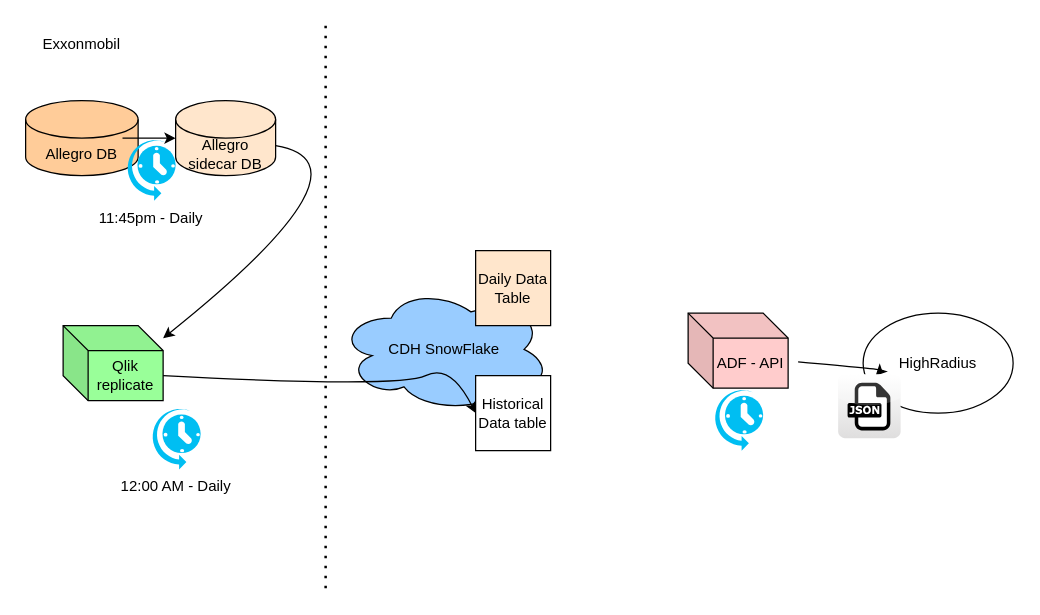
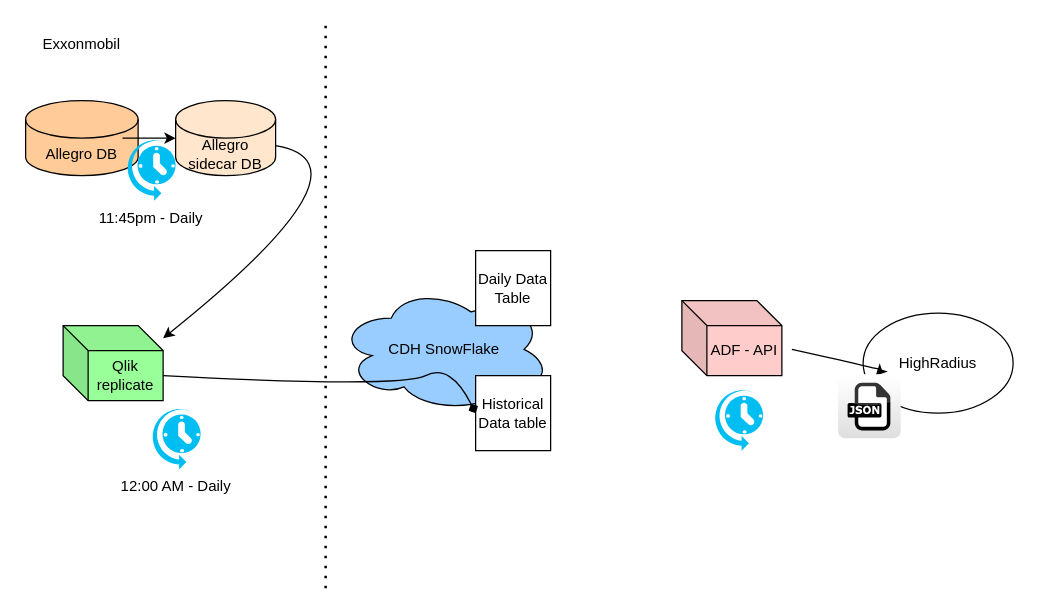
  <mxCell id="0" />
  <mxCell id="1" parent="0" />
  <mxCell id="2" value="Allegro DB" style="shape=cylinder3;whiteSpace=wrap;html=1;boundedLbl=1;backgroundOutline=1;size=15;fillColor=#FFCC99;" parent="1" vertex="1"><mxGeometry x="20" y="80" width="90" height="60" as="geometry" /></mxCell>
  <mxCell id="3" value="Allegro sidecar DB" style="shape=cylinder3;whiteSpace=wrap;html=1;boundedLbl=1;backgroundOutline=1;size=15;fillColor=#FFE6CC;" parent="1" vertex="1"><mxGeometry x="140" y="80" width="80" height="60" as="geometry" /></mxCell>
  <mxCell id="4" value="Qlik replicate" style="shape=cube;whiteSpace=wrap;html=1;boundedLbl=1;backgroundOutline=1;darkOpacity=0.05;darkOpacity2=0.1;fillColor=#99FF99;" parent="1" vertex="1"><mxGeometry x="50" y="260" width="80" height="60" as="geometry" /></mxCell>
  <mxCell id="5" value="CDH SnowFlake" style="ellipse;shape=cloud;whiteSpace=wrap;html=1;fillColor=#99CCFF;" parent="1" vertex="1"><mxGeometry x="270" y="229" width="170" height="100" as="geometry" /></mxCell>
- <mxCell id="6" value="Daily Data Table" style="whiteSpace=wrap;html=1;aspect=fixed;fillColor=#ffe6cc;" parent="1" vertex="1"><mxGeometry x="380" y="200" width="60" height="60" as="geometry" /></mxCell>
+ <mxCell id="6" value="Daily Data Table" style="whiteSpace=wrap;html=1;aspect=fixed;" parent="1" vertex="1"><mxGeometry x="380" y="200" width="60" height="60" as="geometry" /></mxCell>
  <mxCell id="7" value="Historical Data table" style="whiteSpace=wrap;html=1;aspect=fixed;" parent="1" vertex="1"><mxGeometry x="380" y="300" width="60" height="60" as="geometry" /></mxCell>
- <mxCell id="8" value="ADF - API" style="shape=cube;whiteSpace=wrap;html=1;boundedLbl=1;backgroundOutline=1;darkOpacity=0.05;darkOpacity2=0.1;fillColor=#FFCCCC;" parent="1" vertex="1"><mxGeometry x="550" y="250" width="80" height="60" as="geometry" /></mxCell>
+ <mxCell id="8" value="ADF - API" style="shape=cube;whiteSpace=wrap;html=1;boundedLbl=1;backgroundOutline=1;darkOpacity=0.05;darkOpacity2=0.1;fillColor=#FFCCCC;" parent="1" vertex="1"><mxGeometry x="545" y="240" width="80" height="60" as="geometry" /></mxCell>
  <mxCell id="9" value="HighRadius" style="ellipse;whiteSpace=wrap;html=1;" parent="1" vertex="1"><mxGeometry x="690" y="250" width="120" height="80" as="geometry" /></mxCell>
- <mxCell id="10" value="" style="curved=1;endArrow=classic;html=1;rounded=0;exitX=0;exitY=0;exitDx=80;exitDy=40;exitPerimeter=0;entryX=0;entryY=0.5;entryDx=0;entryDy=0;" parent="1" source="4" target="7" edge="1"><mxGeometry width="50" height="50" relative="1" as="geometry"><mxPoint x="137" y="304" as="sourcePoint" /><mxPoint x="435" y="210" as="targetPoint" /><Array as="points"><mxPoint x="320" y="310" /><mxPoint x="360" y="290" /></Array></mxGeometry></mxCell>
+ <mxCell id="10" value="" style="curved=1;endArrow=diamond;html=1;rounded=0;exitX=0;exitY=0;exitDx=80;exitDy=40;exitPerimeter=0;entryX=0;entryY=0.5;entryDx=0;entryDy=0;" parent="1" source="4" target="7" edge="1"><mxGeometry width="50" height="50" relative="1" as="geometry"><mxPoint x="137" y="304" as="sourcePoint" /><mxPoint x="435" y="210" as="targetPoint" /><Array as="points"><mxPoint x="320" y="310" /><mxPoint x="360" y="290" /></Array></mxGeometry></mxCell>
  <mxCell id="11" value="11:45pm - Daily" style="verticalLabelPosition=bottom;html=1;verticalAlign=top;align=center;strokeColor=none;fillColor=#00BEF2;shape=mxgraph.azure.scheduler;pointerEvents=1;" parent="1" vertex="1"><mxGeometry x="100" y="110" width="40" height="50" as="geometry" /></mxCell>
  <mxCell id="12" value="12:00 AM - Daily" style="verticalLabelPosition=bottom;html=1;verticalAlign=top;align=center;strokeColor=none;fillColor=#00BEF2;shape=mxgraph.azure.scheduler;pointerEvents=1;" parent="1" vertex="1"><mxGeometry x="120" y="325" width="40" height="50" as="geometry" /></mxCell>
  <mxCell id="13" value="" style="verticalLabelPosition=bottom;html=1;verticalAlign=top;align=center;strokeColor=none;fillColor=#00BEF2;shape=mxgraph.azure.scheduler;pointerEvents=1;" parent="1" vertex="1"><mxGeometry x="570" y="310" width="40" height="50" as="geometry" /></mxCell>
  <mxCell id="14" value="" style="curved=1;endArrow=classic;html=1;rounded=0;exitX=1.1;exitY=0.65;exitDx=0;exitDy=0;exitPerimeter=0;" parent="1" source="8" edge="1"><mxGeometry width="50" height="50" relative="1" as="geometry"><mxPoint x="620" y="281" as="sourcePoint" /><mxPoint x="700" y="300" as="targetPoint" /><Array as="points"><mxPoint x="705" y="295" /></Array></mxGeometry></mxCell>
  <mxCell id="15" value="" style="curved=1;endArrow=classic;html=1;rounded=0;" parent="1" target="3" edge="1"><mxGeometry width="50" height="50" relative="1" as="geometry"><mxPoint x="97.5" y="110" as="sourcePoint" /><mxPoint x="182.5" y="154" as="targetPoint" /><Array as="points" /></mxGeometry></mxCell>
  <mxCell id="16" value="" style="curved=1;endArrow=classic;html=1;rounded=0;entryX=1;entryY=0.167;entryDx=0;entryDy=0;entryPerimeter=0;" parent="1" target="4" edge="1"><mxGeometry width="50" height="50" relative="1" as="geometry"><mxPoint x="220" y="116" as="sourcePoint" /><mxPoint x="305" y="160" as="targetPoint" /><Array as="points"><mxPoint x="305" y="130" /></Array></mxGeometry></mxCell>
  <mxCell id="17" value="" style="endArrow=none;dashed=1;html=1;dashPattern=1 3;strokeWidth=2;rounded=0;" parent="1" edge="1"><mxGeometry width="50" height="50" relative="1" as="geometry"><mxPoint x="260" y="470" as="sourcePoint" /><mxPoint x="260" y="20" as="targetPoint" /></mxGeometry></mxCell>
  <mxCell id="18" value="Exxonmobil" style="text;html=1;strokeColor=none;fillColor=none;align=center;verticalAlign=middle;whiteSpace=wrap;rounded=0;" parent="1" vertex="1"><mxGeometry x="35" y="20" width="60" height="30" as="geometry" /></mxCell>
  <mxCell id="19" value="" style="dashed=0;outlineConnect=0;html=1;align=center;labelPosition=center;verticalLabelPosition=bottom;verticalAlign=top;shape=mxgraph.webicons.json;gradientColor=#DFDEDE" parent="1" vertex="1"><mxGeometry x="670" y="298.8" width="50" height="51.2" as="geometry" /></mxCell>
